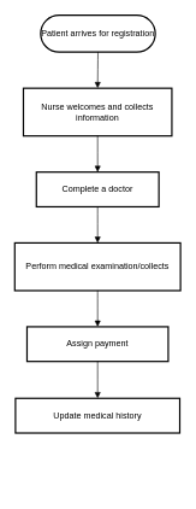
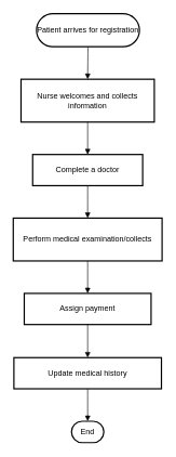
  <mxCell id="0" />
  <mxCell id="1" parent="0" />
  <mxCell id="2" value="Patient arrives for registration" style="rounded=1;whiteSpace=wrap;arcSize=50;strokeWidth=2;" vertex="1" parent="1"><mxGeometry x="56" y="20" width="159" height="51" as="geometry" /></mxCell>
  <mxCell id="3" value="Nurse welcomes and collects information" style="whiteSpace=wrap;strokeWidth=2;" vertex="1" parent="1"><mxGeometry x="32" y="121" width="206" height="66" as="geometry" /></mxCell>
  <mxCell id="4" value="Complete a doctor" style="whiteSpace=wrap;strokeWidth=2;" vertex="1" parent="1"><mxGeometry x="50" y="237" width="170" height="48" as="geometry" /></mxCell>
  <mxCell id="5" value="Perform medical examination/collects" style="whiteSpace=wrap;strokeWidth=2;" vertex="1" parent="1"><mxGeometry x="20" y="335" width="230" height="66" as="geometry" /></mxCell>
  <mxCell id="6" value="Assign payment" style="whiteSpace=wrap;strokeWidth=2;" vertex="1" parent="1"><mxGeometry x="37" y="451" width="196" height="48" as="geometry" /></mxCell>
  <mxCell id="7" value="Update medical history" style="whiteSpace=wrap;strokeWidth=2;" vertex="1" parent="1"><mxGeometry x="21" y="550" width="228" height="48" as="geometry" /></mxCell>
+ <mxCell id="8" value="End" style="rounded=1;whiteSpace=wrap;arcSize=50;strokeWidth=2;" vertex="1" parent="1"><mxGeometry x="110" y="648" width="50" height="33" as="geometry" /></mxCell>
  <mxCell id="9" value="" style="curved=1;startArrow=none;endArrow=block;exitX=0.5;exitY=1;entryX=0.5;entryY=0;rounded=0;" edge="1" parent="1" source="2" target="3"><mxGeometry relative="1" as="geometry"><Array as="points" /></mxGeometry></mxCell>
  <mxCell id="10" value="" style="curved=1;startArrow=none;endArrow=block;exitX=0.5;exitY=1;entryX=0.5;entryY=0;rounded=0;" edge="1" parent="1" source="3" target="4"><mxGeometry relative="1" as="geometry"><Array as="points" /></mxGeometry></mxCell>
  <mxCell id="11" value="" style="curved=1;startArrow=none;endArrow=block;exitX=0.5;exitY=1.01;entryX=0.5;entryY=0.01;rounded=0;" edge="1" parent="1" source="4" target="5"><mxGeometry relative="1" as="geometry"><Array as="points" /></mxGeometry></mxCell>
  <mxCell id="12" value="" style="curved=1;startArrow=none;endArrow=block;exitX=0.5;exitY=1.01;entryX=0.5;entryY=0.01;rounded=0;" edge="1" parent="1" source="5" target="6"><mxGeometry relative="1" as="geometry"><Array as="points" /></mxGeometry></mxCell>
  <mxCell id="13" value="" style="curved=1;startArrow=none;endArrow=block;exitX=0.5;exitY=1.02;entryX=0.5;entryY=0;rounded=0;" edge="1" parent="1" source="6" target="7"><mxGeometry relative="1" as="geometry"><Array as="points" /></mxGeometry></mxCell>
+ <mxCell id="14" value="" style="curved=1;startArrow=none;endArrow=block;exitX=0.5;exitY=1;entryX=0.5;entryY=0.01;rounded=0;" edge="1" parent="1" source="7" target="8"><mxGeometry relative="1" as="geometry"><Array as="points" /></mxGeometry></mxCell>
